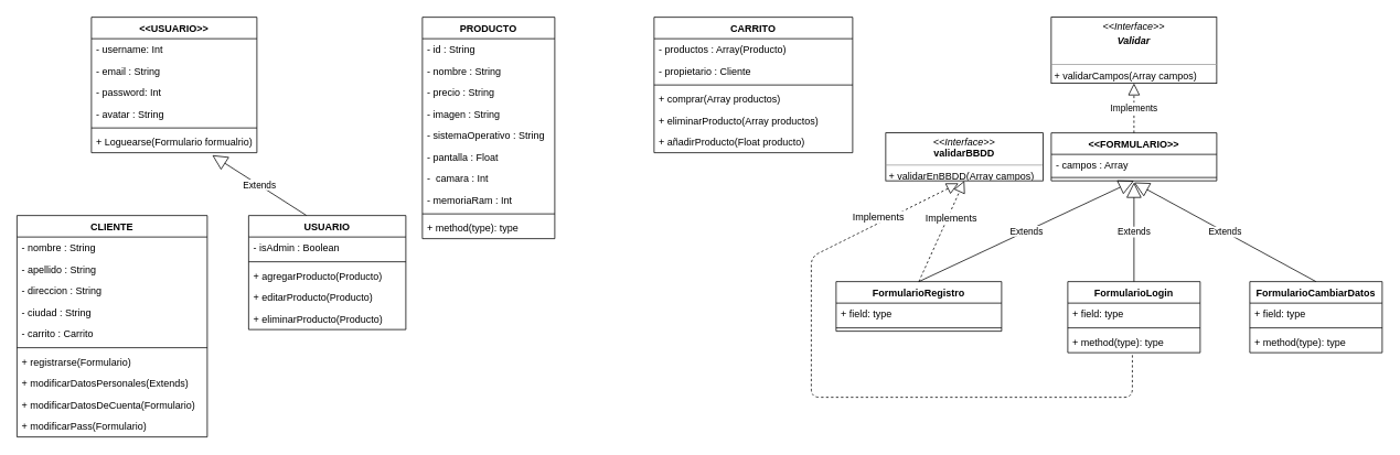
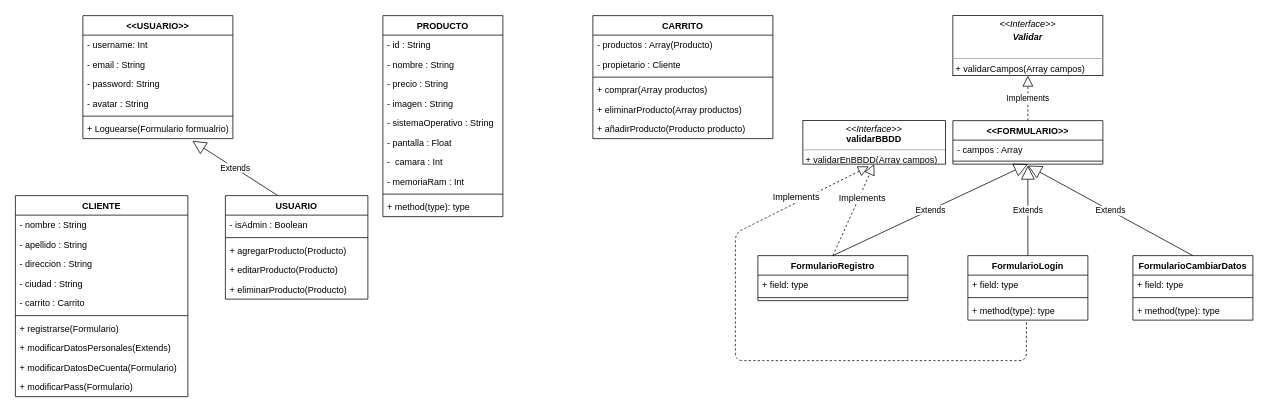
  <mxCell id="0" />
  <mxCell id="1" parent="0" />
  <mxCell id="2" value="&lt;&lt;USUARIO&gt;&gt;" style="swimlane;fontStyle=1;align=center;verticalAlign=top;childLayout=stackLayout;horizontal=1;startSize=26;horizontalStack=0;resizeParent=1;resizeParentMax=0;resizeLast=0;collapsible=1;marginBottom=0;" vertex="1" parent="1"><mxGeometry x="110" width="200" height="164" as="geometry" y="20" /></mxCell>
  <mxCell id="3" value="- username: Int" style="text;strokeColor=none;fillColor=none;align=left;verticalAlign=top;spacingLeft=4;spacingRight=4;overflow=hidden;rotatable=0;points=[[0,0.5],[1,0.5]];portConstraint=eastwest;" vertex="1" parent="2"><mxGeometry y="26" width="200" height="26" as="geometry" /></mxCell>
  <mxCell id="4" value="- email : String" style="text;strokeColor=none;fillColor=none;align=left;verticalAlign=top;spacingLeft=4;spacingRight=4;overflow=hidden;rotatable=0;points=[[0,0.5],[1,0.5]];portConstraint=eastwest;" vertex="1" parent="2"><mxGeometry y="52" width="200" height="26" as="geometry" /></mxCell>
- <mxCell id="5" value="- password: Int" style="text;strokeColor=none;fillColor=none;align=left;verticalAlign=top;spacingLeft=4;spacingRight=4;overflow=hidden;rotatable=0;points=[[0,0.5],[1,0.5]];portConstraint=eastwest;" vertex="1" parent="2"><mxGeometry y="78" width="200" height="26" as="geometry" /></mxCell>
+ <mxCell id="5" value="- password: String" style="text;strokeColor=none;fillColor=none;align=left;verticalAlign=top;spacingLeft=4;spacingRight=4;overflow=hidden;rotatable=0;points=[[0,0.5],[1,0.5]];portConstraint=eastwest;" vertex="1" parent="2"><mxGeometry y="78" width="200" height="26" as="geometry" /></mxCell>
  <mxCell id="6" value="- avatar : String&#10;" style="text;strokeColor=none;fillColor=none;align=left;verticalAlign=top;spacingLeft=4;spacingRight=4;overflow=hidden;rotatable=0;points=[[0,0.5],[1,0.5]];portConstraint=eastwest;" vertex="1" parent="2"><mxGeometry y="104" width="200" height="26" as="geometry" /></mxCell>
  <mxCell id="7" value="" style="line;strokeWidth=1;fillColor=none;align=left;verticalAlign=middle;spacingTop=-1;spacingLeft=3;spacingRight=3;rotatable=0;labelPosition=right;points=[];portConstraint=eastwest;" vertex="1" parent="2"><mxGeometry y="130" width="200" height="8" as="geometry" /></mxCell>
  <mxCell id="8" value="+ Loguearse(Formulario formualrio)" style="text;strokeColor=none;fillColor=none;align=left;verticalAlign=top;spacingLeft=4;spacingRight=4;overflow=hidden;rotatable=0;points=[[0,0.5],[1,0.5]];portConstraint=eastwest;" vertex="1" parent="2"><mxGeometry y="138" width="200" height="26" as="geometry" /></mxCell>
  <mxCell id="9" value="CLIENTE" style="swimlane;fontStyle=1;align=center;verticalAlign=top;childLayout=stackLayout;horizontal=1;startSize=26;horizontalStack=0;resizeParent=1;resizeParentMax=0;resizeLast=0;collapsible=1;marginBottom=0;" vertex="1" parent="1"><mxGeometry x="20" y="260" width="230" height="268" as="geometry" /></mxCell>
  <mxCell id="10" value="- nombre : String" style="text;strokeColor=none;fillColor=none;align=left;verticalAlign=top;spacingLeft=4;spacingRight=4;overflow=hidden;rotatable=0;points=[[0,0.5],[1,0.5]];portConstraint=eastwest;" vertex="1" parent="9"><mxGeometry y="26" width="230" height="26" as="geometry" /></mxCell>
  <mxCell id="11" value="- apellido : String" style="text;strokeColor=none;fillColor=none;align=left;verticalAlign=top;spacingLeft=4;spacingRight=4;overflow=hidden;rotatable=0;points=[[0,0.5],[1,0.5]];portConstraint=eastwest;" vertex="1" parent="9"><mxGeometry y="52" width="230" height="26" as="geometry" /></mxCell>
  <mxCell id="12" value="- direccion : String&#10;" style="text;strokeColor=none;fillColor=none;align=left;verticalAlign=top;spacingLeft=4;spacingRight=4;overflow=hidden;rotatable=0;points=[[0,0.5],[1,0.5]];portConstraint=eastwest;" vertex="1" parent="9"><mxGeometry y="78" width="230" height="26" as="geometry" /></mxCell>
  <mxCell id="13" value="- ciudad : String" style="text;strokeColor=none;fillColor=none;align=left;verticalAlign=top;spacingLeft=4;spacingRight=4;overflow=hidden;rotatable=0;points=[[0,0.5],[1,0.5]];portConstraint=eastwest;" vertex="1" parent="9"><mxGeometry y="104" width="230" height="26" as="geometry" /></mxCell>
  <mxCell id="14" value="- carrito : Carrito" style="text;strokeColor=none;fillColor=none;align=left;verticalAlign=top;spacingLeft=4;spacingRight=4;overflow=hidden;rotatable=0;points=[[0,0.5],[1,0.5]];portConstraint=eastwest;" vertex="1" parent="9"><mxGeometry y="130" width="230" height="26" as="geometry" /></mxCell>
  <mxCell id="15" value="" style="line;strokeWidth=1;fillColor=none;align=left;verticalAlign=middle;spacingTop=-1;spacingLeft=3;spacingRight=3;rotatable=0;labelPosition=right;points=[];portConstraint=eastwest;" vertex="1" parent="9"><mxGeometry y="156" width="230" height="8" as="geometry" /></mxCell>
  <mxCell id="16" value="+ registrarse(Formulario)" style="text;strokeColor=none;fillColor=none;align=left;verticalAlign=top;spacingLeft=4;spacingRight=4;overflow=hidden;rotatable=0;points=[[0,0.5],[1,0.5]];portConstraint=eastwest;" vertex="1" parent="9"><mxGeometry y="164" width="230" height="26" as="geometry" /></mxCell>
  <mxCell id="17" value="+ modificarDatosPersonales(Extends)" style="text;strokeColor=none;fillColor=none;align=left;verticalAlign=top;spacingLeft=4;spacingRight=4;overflow=hidden;rotatable=0;points=[[0,0.5],[1,0.5]];portConstraint=eastwest;" vertex="1" parent="9"><mxGeometry y="190" width="230" height="26" as="geometry" /></mxCell>
  <mxCell id="18" value="+ modificarDatosDeCuenta(Formulario)" style="text;strokeColor=none;fillColor=none;align=left;verticalAlign=top;spacingLeft=4;spacingRight=4;overflow=hidden;rotatable=0;points=[[0,0.5],[1,0.5]];portConstraint=eastwest;" vertex="1" parent="9"><mxGeometry y="216" width="230" height="26" as="geometry" /></mxCell>
  <mxCell id="19" value="+ modificarPass(Formulario)" style="text;strokeColor=none;fillColor=none;align=left;verticalAlign=top;spacingLeft=4;spacingRight=4;overflow=hidden;rotatable=0;points=[[0,0.5],[1,0.5]];portConstraint=eastwest;" vertex="1" parent="9"><mxGeometry y="242" width="230" height="26" as="geometry" /></mxCell>
  <mxCell id="20" value="Extends" style="endArrow=block;endSize=16;endFill=0;html=1;exitX=0.5;exitY=0;exitDx=0;exitDy=0;entryX=0.73;entryY=1.115;entryDx=0;entryDy=0;entryPerimeter=0;" edge="1" parent="1" target="8"><mxGeometry width="160" relative="1" as="geometry"><mxPoint x="370" y="260" as="sourcePoint" /><mxPoint x="270" y="190" as="targetPoint" /><Array as="points" /></mxGeometry></mxCell>
  <mxCell id="21" value="USUARIO" style="swimlane;fontStyle=1;align=center;verticalAlign=top;childLayout=stackLayout;horizontal=1;startSize=26;horizontalStack=0;resizeParent=1;resizeParentMax=0;resizeLast=0;collapsible=1;marginBottom=0;" vertex="1" parent="1"><mxGeometry x="300" y="260" width="190" height="138" as="geometry" /></mxCell>
  <mxCell id="22" value="- isAdmin : Boolean" style="text;strokeColor=none;fillColor=none;align=left;verticalAlign=top;spacingLeft=4;spacingRight=4;overflow=hidden;rotatable=0;points=[[0,0.5],[1,0.5]];portConstraint=eastwest;" vertex="1" parent="21"><mxGeometry y="26" width="190" height="26" as="geometry" /></mxCell>
  <mxCell id="23" value="" style="line;strokeWidth=1;fillColor=none;align=left;verticalAlign=middle;spacingTop=-1;spacingLeft=3;spacingRight=3;rotatable=0;labelPosition=right;points=[];portConstraint=eastwest;" vertex="1" parent="21"><mxGeometry y="52" width="190" height="8" as="geometry" /></mxCell>
  <mxCell id="24" value="+ agregarProducto(Producto)" style="text;strokeColor=none;fillColor=none;align=left;verticalAlign=top;spacingLeft=4;spacingRight=4;overflow=hidden;rotatable=0;points=[[0,0.5],[1,0.5]];portConstraint=eastwest;" vertex="1" parent="21"><mxGeometry y="60" width="190" height="26" as="geometry" /></mxCell>
  <mxCell id="25" value="+ editarProducto(Producto)" style="text;strokeColor=none;fillColor=none;align=left;verticalAlign=top;spacingLeft=4;spacingRight=4;overflow=hidden;rotatable=0;points=[[0,0.5],[1,0.5]];portConstraint=eastwest;" vertex="1" parent="21"><mxGeometry y="86" width="190" height="26" as="geometry" /></mxCell>
  <mxCell id="26" value="+ eliminarProducto(Producto)" style="text;strokeColor=none;fillColor=none;align=left;verticalAlign=top;spacingLeft=4;spacingRight=4;overflow=hidden;rotatable=0;points=[[0,0.5],[1,0.5]];portConstraint=eastwest;" vertex="1" parent="21"><mxGeometry y="112" width="190" height="26" as="geometry" /></mxCell>
  <mxCell id="27" value="PRODUCTO" style="swimlane;fontStyle=1;align=center;verticalAlign=top;childLayout=stackLayout;horizontal=1;startSize=26;horizontalStack=0;resizeParent=1;resizeParentMax=0;resizeLast=0;collapsible=1;marginBottom=0;" vertex="1" parent="1"><mxGeometry x="510" width="160" height="268" as="geometry" y="20" /></mxCell>
  <mxCell id="28" value="- id : String" style="text;strokeColor=none;fillColor=none;align=left;verticalAlign=top;spacingLeft=4;spacingRight=4;overflow=hidden;rotatable=0;points=[[0,0.5],[1,0.5]];portConstraint=eastwest;" vertex="1" parent="27"><mxGeometry y="26" width="160" height="26" as="geometry" /></mxCell>
  <mxCell id="29" value="- nombre : String" style="text;strokeColor=none;fillColor=none;align=left;verticalAlign=top;spacingLeft=4;spacingRight=4;overflow=hidden;rotatable=0;points=[[0,0.5],[1,0.5]];portConstraint=eastwest;" vertex="1" parent="27"><mxGeometry y="52" width="160" height="26" as="geometry" /></mxCell>
  <mxCell id="30" value="- precio : String" style="text;strokeColor=none;fillColor=none;align=left;verticalAlign=top;spacingLeft=4;spacingRight=4;overflow=hidden;rotatable=0;points=[[0,0.5],[1,0.5]];portConstraint=eastwest;" vertex="1" parent="27"><mxGeometry y="78" width="160" height="26" as="geometry" /></mxCell>
  <mxCell id="31" value="- imagen : String" style="text;strokeColor=none;fillColor=none;align=left;verticalAlign=top;spacingLeft=4;spacingRight=4;overflow=hidden;rotatable=0;points=[[0,0.5],[1,0.5]];portConstraint=eastwest;" vertex="1" parent="27"><mxGeometry y="104" width="160" height="26" as="geometry" /></mxCell>
  <mxCell id="32" value="- sistemaOperativo : String" style="text;strokeColor=none;fillColor=none;align=left;verticalAlign=top;spacingLeft=4;spacingRight=4;overflow=hidden;rotatable=0;points=[[0,0.5],[1,0.5]];portConstraint=eastwest;" vertex="1" parent="27"><mxGeometry y="130" width="160" height="26" as="geometry" /></mxCell>
  <mxCell id="33" value="- pantalla : Float" style="text;strokeColor=none;fillColor=none;align=left;verticalAlign=top;spacingLeft=4;spacingRight=4;overflow=hidden;rotatable=0;points=[[0,0.5],[1,0.5]];portConstraint=eastwest;" vertex="1" parent="27"><mxGeometry y="156" width="160" height="26" as="geometry" /></mxCell>
  <mxCell id="34" value="-  camara : Int" style="text;strokeColor=none;fillColor=none;align=left;verticalAlign=top;spacingLeft=4;spacingRight=4;overflow=hidden;rotatable=0;points=[[0,0.5],[1,0.5]];portConstraint=eastwest;" vertex="1" parent="27"><mxGeometry y="182" width="160" height="26" as="geometry" /></mxCell>
  <mxCell id="35" value="- memoriaRam : Int" style="text;strokeColor=none;fillColor=none;align=left;verticalAlign=top;spacingLeft=4;spacingRight=4;overflow=hidden;rotatable=0;points=[[0,0.5],[1,0.5]];portConstraint=eastwest;" vertex="1" parent="27"><mxGeometry y="208" width="160" height="26" as="geometry" /></mxCell>
  <mxCell id="36" value="" style="line;strokeWidth=1;fillColor=none;align=left;verticalAlign=middle;spacingTop=-1;spacingLeft=3;spacingRight=3;rotatable=0;labelPosition=right;points=[];portConstraint=eastwest;" vertex="1" parent="27"><mxGeometry y="234" width="160" height="8" as="geometry" /></mxCell>
  <mxCell id="37" value="+ method(type): type" style="text;strokeColor=none;fillColor=none;align=left;verticalAlign=top;spacingLeft=4;spacingRight=4;overflow=hidden;rotatable=0;points=[[0,0.5],[1,0.5]];portConstraint=eastwest;" vertex="1" parent="27"><mxGeometry y="242" width="160" height="26" as="geometry" /></mxCell>
  <mxCell id="38" value="CARRITO" style="swimlane;fontStyle=1;align=center;verticalAlign=top;childLayout=stackLayout;horizontal=1;startSize=26;horizontalStack=0;resizeParent=1;resizeParentMax=0;resizeLast=0;collapsible=1;marginBottom=0;" vertex="1" parent="1"><mxGeometry x="790" width="240" height="164" as="geometry" y="20" /></mxCell>
  <mxCell id="39" value="- productos : Array(Producto)" style="text;strokeColor=none;fillColor=none;align=left;verticalAlign=top;spacingLeft=4;spacingRight=4;overflow=hidden;rotatable=0;points=[[0,0.5],[1,0.5]];portConstraint=eastwest;" vertex="1" parent="38"><mxGeometry y="26" width="240" height="26" as="geometry" /></mxCell>
  <mxCell id="40" value="- propietario : Cliente" style="text;strokeColor=none;fillColor=none;align=left;verticalAlign=top;spacingLeft=4;spacingRight=4;overflow=hidden;rotatable=0;points=[[0,0.5],[1,0.5]];portConstraint=eastwest;" vertex="1" parent="38"><mxGeometry y="52" width="240" height="26" as="geometry" /></mxCell>
  <mxCell id="41" value="" style="line;strokeWidth=1;fillColor=none;align=left;verticalAlign=middle;spacingTop=-1;spacingLeft=3;spacingRight=3;rotatable=0;labelPosition=right;points=[];portConstraint=eastwest;" vertex="1" parent="38"><mxGeometry y="78" width="240" height="8" as="geometry" /></mxCell>
  <mxCell id="42" value="+ comprar(Array productos)" style="text;strokeColor=none;fillColor=none;align=left;verticalAlign=top;spacingLeft=4;spacingRight=4;overflow=hidden;rotatable=0;points=[[0,0.5],[1,0.5]];portConstraint=eastwest;" vertex="1" parent="38"><mxGeometry y="86" width="240" height="26" as="geometry" /></mxCell>
  <mxCell id="43" value="+ eliminarProducto(Array productos)" style="text;strokeColor=none;fillColor=none;align=left;verticalAlign=top;spacingLeft=4;spacingRight=4;overflow=hidden;rotatable=0;points=[[0,0.5],[1,0.5]];portConstraint=eastwest;" vertex="1" parent="38"><mxGeometry y="112" width="240" height="26" as="geometry" /></mxCell>
- <mxCell id="44" value="+ añadirProducto(Float producto)" style="text;strokeColor=none;fillColor=none;align=left;verticalAlign=top;spacingLeft=4;spacingRight=4;overflow=hidden;rotatable=0;points=[[0,0.5],[1,0.5]];portConstraint=eastwest;" vertex="1" parent="38"><mxGeometry y="138" width="240" height="26" as="geometry" /></mxCell>
+ <mxCell id="44" value="+ añadirProducto(Producto producto)" style="text;strokeColor=none;fillColor=none;align=left;verticalAlign=top;spacingLeft=4;spacingRight=4;overflow=hidden;rotatable=0;points=[[0,0.5],[1,0.5]];portConstraint=eastwest;" vertex="1" parent="38"><mxGeometry y="138" width="240" height="26" as="geometry" /></mxCell>
  <mxCell id="45" value="&lt;&lt;FORMULARIO&gt;&gt;" style="swimlane;fontStyle=1;align=center;verticalAlign=top;childLayout=stackLayout;horizontal=1;startSize=26;horizontalStack=0;resizeParent=1;resizeParentMax=0;resizeLast=0;collapsible=1;marginBottom=0;" vertex="1" parent="1"><mxGeometry x="1270" y="160" width="200" height="58" as="geometry" /></mxCell>
  <mxCell id="46" value="- campos : Array" style="text;strokeColor=none;fillColor=none;align=left;verticalAlign=top;spacingLeft=4;spacingRight=4;overflow=hidden;rotatable=0;points=[[0,0.5],[1,0.5]];portConstraint=eastwest;" vertex="1" parent="45"><mxGeometry y="26" width="200" height="24" as="geometry" /></mxCell>
  <mxCell id="47" value="" style="line;strokeWidth=1;fillColor=none;align=left;verticalAlign=middle;spacingTop=-1;spacingLeft=3;spacingRight=3;rotatable=0;labelPosition=right;points=[];portConstraint=eastwest;" vertex="1" parent="45"><mxGeometry y="50" width="200" height="8" as="geometry" /></mxCell>
  <mxCell id="48" value="&lt;p style=&quot;margin: 0px ; margin-top: 4px ; text-align: center&quot;&gt;&lt;i&gt;&amp;lt;&amp;lt;Interface&amp;gt;&amp;gt;&lt;/i&gt;&lt;/p&gt;&lt;p style=&quot;margin: 0px ; margin-top: 4px ; text-align: center&quot;&gt;&lt;i&gt;&lt;b&gt;Validar&lt;/b&gt;&lt;/i&gt;&lt;br&gt;&lt;/p&gt;&lt;p style=&quot;margin: 0px ; margin-left: 4px&quot;&gt;&lt;br&gt;&lt;/p&gt;&lt;hr size=&quot;1&quot;&gt;&lt;p style=&quot;margin: 0px ; margin-left: 4px&quot;&gt;+ validarCampos(Array campos)&lt;/p&gt;" style="verticalAlign=top;align=left;overflow=fill;fontSize=12;fontFamily=Helvetica;html=1;" vertex="1" parent="1"><mxGeometry x="1270" width="200" height="80" as="geometry" y="20" /></mxCell>
  <mxCell id="49" value="Implements" style="endArrow=block;dashed=1;endFill=0;endSize=12;html=1;exitX=0.5;exitY=0;exitDx=0;exitDy=0;entryX=0.5;entryY=1;entryDx=0;entryDy=0;" edge="1" parent="1" source="45" target="48"><mxGeometry width="160" relative="1" as="geometry"><mxPoint x="1210" y="220" as="sourcePoint" /><mxPoint x="1210" y="100" as="targetPoint" /></mxGeometry></mxCell>
  <mxCell id="50" value="FormularioRegistro" style="swimlane;fontStyle=1;align=center;verticalAlign=top;childLayout=stackLayout;horizontal=1;startSize=26;horizontalStack=0;resizeParent=1;resizeParentMax=0;resizeLast=0;collapsible=1;marginBottom=0;" vertex="1" parent="1"><mxGeometry x="1010" y="340" width="200" height="60" as="geometry" /></mxCell>
  <mxCell id="51" value="+ field: type" style="text;strokeColor=none;fillColor=none;align=left;verticalAlign=top;spacingLeft=4;spacingRight=4;overflow=hidden;rotatable=0;points=[[0,0.5],[1,0.5]];portConstraint=eastwest;" vertex="1" parent="50"><mxGeometry y="26" width="200" height="26" as="geometry" /></mxCell>
  <mxCell id="52" value="" style="line;strokeWidth=1;fillColor=none;align=left;verticalAlign=middle;spacingTop=-1;spacingLeft=3;spacingRight=3;rotatable=0;labelPosition=right;points=[];portConstraint=eastwest;" vertex="1" parent="50"><mxGeometry y="52" width="200" height="8" as="geometry" /></mxCell>
  <mxCell id="53" value="FormularioLogin" style="swimlane;fontStyle=1;align=center;verticalAlign=top;childLayout=stackLayout;horizontal=1;startSize=26;horizontalStack=0;resizeParent=1;resizeParentMax=0;resizeLast=0;collapsible=1;marginBottom=0;" vertex="1" parent="1"><mxGeometry x="1290" y="340" width="160" height="86" as="geometry" /></mxCell>
  <mxCell id="54" value="+ field: type" style="text;strokeColor=none;fillColor=none;align=left;verticalAlign=top;spacingLeft=4;spacingRight=4;overflow=hidden;rotatable=0;points=[[0,0.5],[1,0.5]];portConstraint=eastwest;" vertex="1" parent="53"><mxGeometry y="26" width="160" height="26" as="geometry" /></mxCell>
  <mxCell id="55" value="" style="line;strokeWidth=1;fillColor=none;align=left;verticalAlign=middle;spacingTop=-1;spacingLeft=3;spacingRight=3;rotatable=0;labelPosition=right;points=[];portConstraint=eastwest;" vertex="1" parent="53"><mxGeometry y="52" width="160" height="8" as="geometry" /></mxCell>
  <mxCell id="56" value="+ method(type): type" style="text;strokeColor=none;fillColor=none;align=left;verticalAlign=top;spacingLeft=4;spacingRight=4;overflow=hidden;rotatable=0;points=[[0,0.5],[1,0.5]];portConstraint=eastwest;" vertex="1" parent="53"><mxGeometry y="60" width="160" height="26" as="geometry" /></mxCell>
  <mxCell id="57" value="FormularioCambiarDatos" style="swimlane;fontStyle=1;align=center;verticalAlign=top;childLayout=stackLayout;horizontal=1;startSize=26;horizontalStack=0;resizeParent=1;resizeParentMax=0;resizeLast=0;collapsible=1;marginBottom=0;" vertex="1" parent="1"><mxGeometry x="1510" y="340" width="160" height="86" as="geometry" /></mxCell>
  <mxCell id="58" value="+ field: type" style="text;strokeColor=none;fillColor=none;align=left;verticalAlign=top;spacingLeft=4;spacingRight=4;overflow=hidden;rotatable=0;points=[[0,0.5],[1,0.5]];portConstraint=eastwest;" vertex="1" parent="57"><mxGeometry y="26" width="160" height="26" as="geometry" /></mxCell>
  <mxCell id="59" value="" style="line;strokeWidth=1;fillColor=none;align=left;verticalAlign=middle;spacingTop=-1;spacingLeft=3;spacingRight=3;rotatable=0;labelPosition=right;points=[];portConstraint=eastwest;" vertex="1" parent="57"><mxGeometry y="52" width="160" height="8" as="geometry" /></mxCell>
  <mxCell id="60" value="+ method(type): type" style="text;strokeColor=none;fillColor=none;align=left;verticalAlign=top;spacingLeft=4;spacingRight=4;overflow=hidden;rotatable=0;points=[[0,0.5],[1,0.5]];portConstraint=eastwest;" vertex="1" parent="57"><mxGeometry y="60" width="160" height="26" as="geometry" /></mxCell>
  <mxCell id="61" value="&lt;p style=&quot;margin: 0px ; margin-top: 4px ; text-align: center&quot;&gt;&lt;i&gt;&amp;lt;&amp;lt;Interface&amp;gt;&amp;gt;&lt;/i&gt;&lt;br&gt;&lt;b&gt;validarBBDD&lt;/b&gt;&lt;/p&gt;&lt;hr size=&quot;1&quot;&gt;&lt;p style=&quot;margin: 0px ; margin-left: 4px&quot;&gt;+ validarEnBBDD(Array campos)&lt;/p&gt;" style="verticalAlign=top;align=left;overflow=fill;fontSize=12;fontFamily=Helvetica;html=1;" vertex="1" parent="1"><mxGeometry x="1070" y="160" width="190" height="58" as="geometry" /></mxCell>
  <mxCell id="62" value="Extends" style="endArrow=block;endSize=16;endFill=0;html=1;exitX=0.5;exitY=0;exitDx=0;exitDy=0;entryX=0.5;entryY=1;entryDx=0;entryDy=0;" edge="1" parent="1" source="50" target="45"><mxGeometry width="160" relative="1" as="geometry"><mxPoint x="1010" y="330.5" as="sourcePoint" /><mxPoint x="1350" y="220" as="targetPoint" /></mxGeometry></mxCell>
  <mxCell id="63" value="Extends" style="endArrow=block;endSize=16;endFill=0;html=1;exitX=0.5;exitY=0;exitDx=0;exitDy=0;" edge="1" parent="1" source="53"><mxGeometry width="160" relative="1" as="geometry"><mxPoint x="1380" y="288" as="sourcePoint" /><mxPoint x="1370" y="220" as="targetPoint" /></mxGeometry></mxCell>
  <mxCell id="64" value="Extends" style="endArrow=block;endSize=16;endFill=0;html=1;exitX=0.5;exitY=0;exitDx=0;exitDy=0;" edge="1" parent="1" source="57"><mxGeometry width="160" relative="1" as="geometry"><mxPoint x="1480" y="288" as="sourcePoint" /><mxPoint x="1370" y="220" as="targetPoint" /></mxGeometry></mxCell>
  <mxCell id="65" value="" style="endArrow=block;dashed=1;endFill=0;endSize=12;html=1;exitX=0.5;exitY=0;exitDx=0;exitDy=0;entryX=0.5;entryY=1;entryDx=0;entryDy=0;" edge="1" parent="1" source="50" target="61"><mxGeometry width="160" relative="1" as="geometry"><mxPoint x="1050" y="270" as="sourcePoint" /><mxPoint x="1210" y="270" as="targetPoint" /></mxGeometry></mxCell>
  <mxCell id="66" value="Implements" style="text;html=1;align=center;verticalAlign=middle;resizable=0;points=[];labelBackgroundColor=#ffffff;" vertex="1" connectable="0" parent="65"><mxGeometry x="0.337" y="-1" relative="1" as="geometry"><mxPoint x="1" y="2.73" as="offset" /></mxGeometry></mxCell>
  <mxCell id="67" value="" style="endArrow=block;dashed=1;endFill=0;endSize=12;html=1;exitX=0.488;exitY=1.115;exitDx=0;exitDy=0;exitPerimeter=0;entryX=0.463;entryY=1.052;entryDx=0;entryDy=0;entryPerimeter=0;" edge="1" parent="1" source="56" target="61"><mxGeometry width="160" relative="1" as="geometry"><mxPoint x="1290" y="460" as="sourcePoint" /><mxPoint x="920" y="270" as="targetPoint" /><Array as="points"><mxPoint x="1368" y="480" /><mxPoint x="980" y="480" /><mxPoint x="980" y="310" /></Array></mxGeometry></mxCell>
  <mxCell id="68" value="Implements" style="text;html=1;align=center;verticalAlign=middle;resizable=0;points=[];labelBackgroundColor=#ffffff;" vertex="1" connectable="0" parent="67"><mxGeometry x="0.789" y="-1" relative="1" as="geometry"><mxPoint x="-22.4" y="2.08" as="offset" /></mxGeometry></mxCell>
